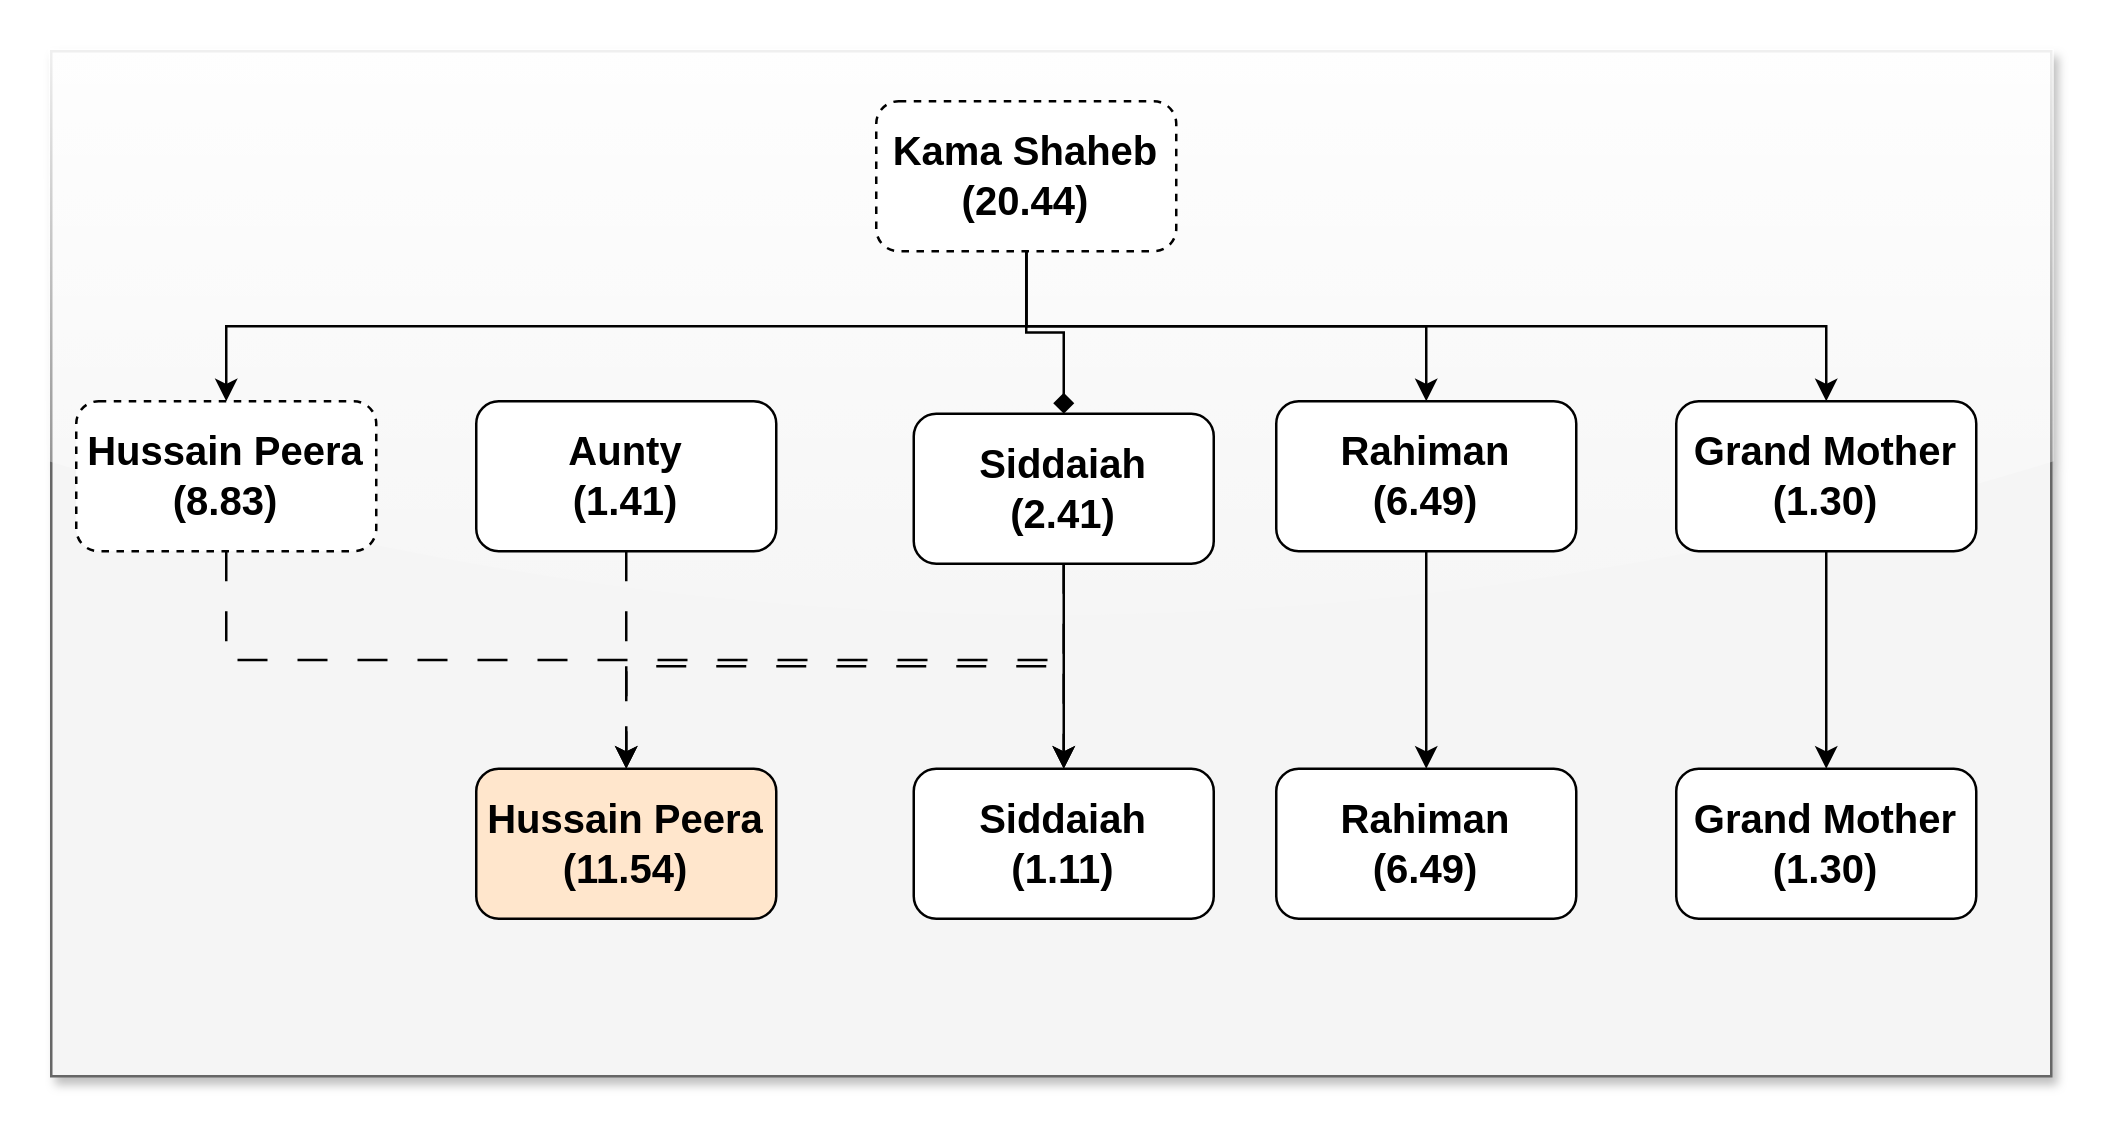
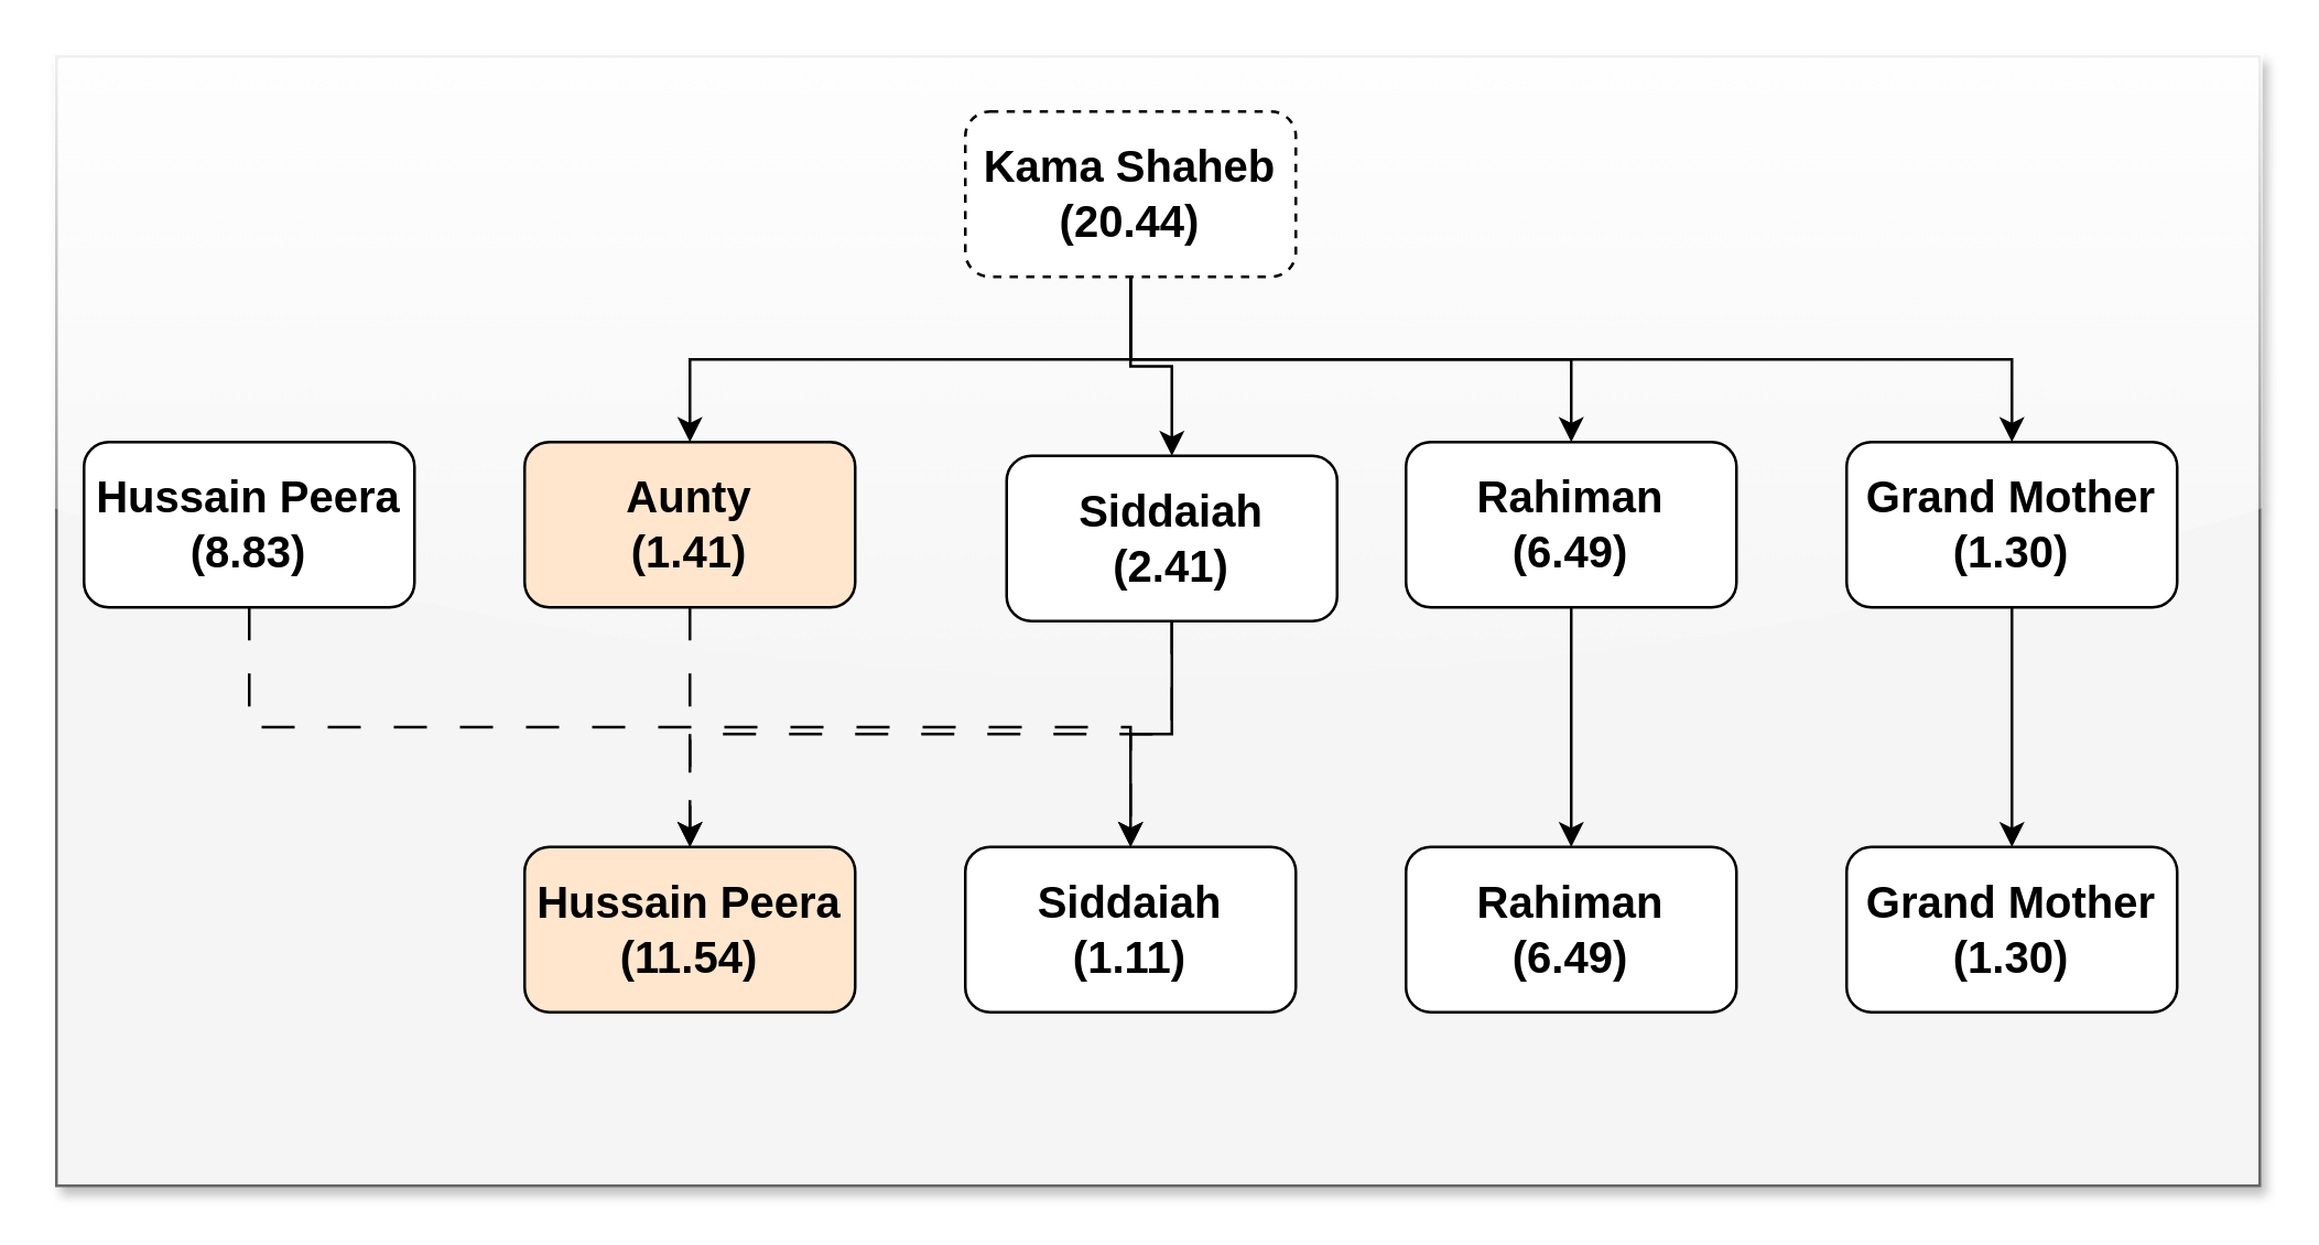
  <mxCell id="0" />
  <mxCell id="1" parent="0" />
  <mxCell id="2" value="" style="rounded=0;whiteSpace=wrap;html=1;fillColor=#f5f5f5;strokeColor=#666666;fontColor=#333333;glass=1;shadow=1;" parent="1" vertex="1"><mxGeometry x="20" y="20" width="800" height="410" as="geometry" /></mxCell>
- <mxCell id="3" style="edgeStyle=orthogonalEdgeStyle;rounded=0;orthogonalLoop=1;jettySize=auto;html=1;exitX=0.5;exitY=1;exitDx=0;exitDy=0;" parent="1" source="8" target="10" edge="1"><mxGeometry relative="1" as="geometry" /></mxCell>
- <mxCell id="5" style="edgeStyle=orthogonalEdgeStyle;rounded=0;orthogonalLoop=1;jettySize=auto;html=1;exitX=0.5;exitY=1;exitDx=0;exitDy=0;endArrow=diamond;" parent="1" source="8" target="15" edge="1"><mxGeometry relative="1" as="geometry" /></mxCell>
+ <mxCell id="4" style="edgeStyle=orthogonalEdgeStyle;rounded=0;orthogonalLoop=1;jettySize=auto;html=1;exitX=0.5;exitY=1;exitDx=0;exitDy=0;" parent="1" source="8" target="19" edge="1"><mxGeometry relative="1" as="geometry" /></mxCell>
+ <mxCell id="5" style="edgeStyle=orthogonalEdgeStyle;rounded=0;orthogonalLoop=1;jettySize=auto;html=1;exitX=0.5;exitY=1;exitDx=0;exitDy=0;" parent="1" source="8" target="15" edge="1"><mxGeometry relative="1" as="geometry" /></mxCell>
  <mxCell id="6" style="edgeStyle=orthogonalEdgeStyle;rounded=0;orthogonalLoop=1;jettySize=auto;html=1;exitX=0.5;exitY=1;exitDx=0;exitDy=0;" parent="1" source="8" target="12" edge="1"><mxGeometry relative="1" as="geometry" /></mxCell>
  <mxCell id="7" style="edgeStyle=orthogonalEdgeStyle;rounded=0;orthogonalLoop=1;jettySize=auto;html=1;exitX=0.5;exitY=1;exitDx=0;exitDy=0;" parent="1" source="8" target="17" edge="1"><mxGeometry relative="1" as="geometry" /></mxCell>
  <mxCell id="8" value="Kama Shaheb&lt;div style=&quot;font-size: 16px;&quot;&gt;(20.44)&lt;/div&gt;" style="rounded=1;whiteSpace=wrap;html=1;fontSize=16;fontStyle=1;dashed=1;" parent="1" vertex="1"><mxGeometry x="350" y="40" width="120" height="60" as="geometry" /></mxCell>
  <mxCell id="9" style="edgeStyle=orthogonalEdgeStyle;rounded=0;orthogonalLoop=1;jettySize=auto;html=1;exitX=0.5;exitY=1;exitDx=0;exitDy=0;dashed=1;dashPattern=12 12;" parent="1" source="10" target="21" edge="1"><mxGeometry relative="1" as="geometry" /></mxCell>
- <mxCell id="10" value="Hussain Peera&lt;div&gt;(8.83)&lt;/div&gt;" style="rounded=1;whiteSpace=wrap;html=1;fontSize=16;fontStyle=1;dashed=1;" parent="1" vertex="1"><mxGeometry x="30" y="160" width="120" height="60" as="geometry" /></mxCell>
+ <mxCell id="10" value="Hussain Peera&lt;div&gt;(8.83)&lt;/div&gt;" style="rounded=1;whiteSpace=wrap;html=1;fontSize=16;fontStyle=1" parent="1" vertex="1"><mxGeometry x="30" y="160" width="120" height="60" as="geometry" /></mxCell>
  <mxCell id="11" style="edgeStyle=orthogonalEdgeStyle;rounded=0;orthogonalLoop=1;jettySize=auto;html=1;exitX=0.5;exitY=1;exitDx=0;exitDy=0;entryX=0.5;entryY=0;entryDx=0;entryDy=0;" parent="1" source="12" target="22" edge="1"><mxGeometry relative="1" as="geometry" /></mxCell>
  <mxCell id="12" value="Rahiman&lt;div&gt;(6.49)&lt;/div&gt;" style="rounded=1;whiteSpace=wrap;html=1;fontSize=16;fontStyle=1" parent="1" vertex="1"><mxGeometry x="510" y="160" width="120" height="60" as="geometry" /></mxCell>
  <mxCell id="13" style="edgeStyle=orthogonalEdgeStyle;rounded=0;orthogonalLoop=1;jettySize=auto;html=1;exitX=0.5;exitY=1;exitDx=0;exitDy=0;entryX=0.5;entryY=0;entryDx=0;entryDy=0;dashed=1;dashPattern=12 12;" parent="1" source="15" target="20" edge="1"><mxGeometry relative="1" as="geometry" /></mxCell>
  <mxCell id="14" style="edgeStyle=orthogonalEdgeStyle;rounded=0;orthogonalLoop=1;jettySize=auto;html=1;exitX=0.5;exitY=1;exitDx=0;exitDy=0;entryX=0.5;entryY=0;entryDx=0;entryDy=0;" parent="1" source="15" target="21" edge="1"><mxGeometry relative="1" as="geometry" /></mxCell>
  <mxCell id="15" value="Siddaiah&lt;div&gt;(2.41)&lt;/div&gt;" style="rounded=1;whiteSpace=wrap;html=1;fontSize=16;fontStyle=1" parent="1" vertex="1"><mxGeometry x="365" y="165" width="120" height="60" as="geometry" /></mxCell>
  <mxCell id="16" style="edgeStyle=orthogonalEdgeStyle;rounded=0;orthogonalLoop=1;jettySize=auto;html=1;exitX=0.5;exitY=1;exitDx=0;exitDy=0;" parent="1" source="17" target="23" edge="1"><mxGeometry relative="1" as="geometry" /></mxCell>
  <mxCell id="17" value="Grand Mother&lt;div&gt;(1.30)&lt;/div&gt;" style="rounded=1;whiteSpace=wrap;html=1;fontSize=16;fontStyle=1" parent="1" vertex="1"><mxGeometry x="670" y="160" width="120" height="60" as="geometry" /></mxCell>
  <mxCell id="18" style="edgeStyle=orthogonalEdgeStyle;rounded=0;orthogonalLoop=1;jettySize=auto;html=1;exitX=0.5;exitY=1;exitDx=0;exitDy=0;entryX=0.5;entryY=0;entryDx=0;entryDy=0;dashed=1;dashPattern=12 12;" parent="1" source="19" target="20" edge="1"><mxGeometry relative="1" as="geometry" /></mxCell>
- <mxCell id="19" value="Aunty&lt;div&gt;(1.41)&lt;/div&gt;" style="rounded=1;whiteSpace=wrap;html=1;fontSize=16;fontStyle=1" parent="1" vertex="1"><mxGeometry x="190" y="160" width="120" height="60" as="geometry" /></mxCell>
+ <mxCell id="19" value="Aunty&lt;div&gt;(1.41)&lt;/div&gt;" style="rounded=1;whiteSpace=wrap;html=1;fontSize=16;fontStyle=1;fillColor=#ffe6cc;" parent="1" vertex="1"><mxGeometry x="190" y="160" width="120" height="60" as="geometry" /></mxCell>
  <mxCell id="20" value="Hussain Peera&lt;div&gt;(11.54)&lt;/div&gt;" style="rounded=1;whiteSpace=wrap;html=1;fontSize=16;fontStyle=1;fillColor=#ffe6cc;" parent="1" vertex="1"><mxGeometry x="190" y="307" width="120" height="60" as="geometry" /></mxCell>
- <mxCell id="21" value="Siddaiah&lt;div&gt;(1.11)&lt;/div&gt;" style="rounded=1;whiteSpace=wrap;html=1;fontSize=16;fontStyle=1" parent="1" vertex="1"><mxGeometry x="365" y="307" width="120" height="60" as="geometry" /></mxCell>
+ <mxCell id="21" value="Siddaiah&lt;div&gt;(1.11)&lt;/div&gt;" style="rounded=1;whiteSpace=wrap;html=1;fontSize=16;fontStyle=1" parent="1" vertex="1"><mxGeometry x="350" y="307" width="120" height="60" as="geometry" /></mxCell>
  <mxCell id="22" value="Rahiman&lt;div&gt;(6.49)&lt;/div&gt;" style="rounded=1;whiteSpace=wrap;html=1;fontSize=16;fontStyle=1" parent="1" vertex="1"><mxGeometry x="510" y="307" width="120" height="60" as="geometry" /></mxCell>
  <mxCell id="23" value="Grand Mother&lt;div&gt;(1.30)&lt;/div&gt;" style="rounded=1;whiteSpace=wrap;html=1;fontSize=16;fontStyle=1" parent="1" vertex="1"><mxGeometry x="670" y="307" width="120" height="60" as="geometry" /></mxCell>
